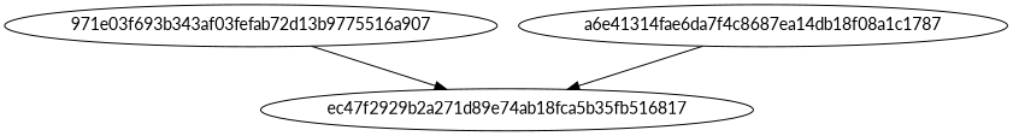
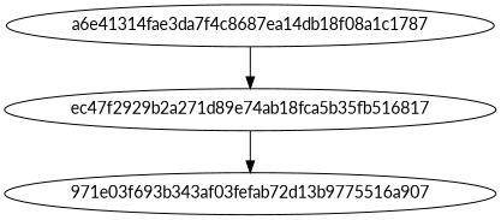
  digraph {
    fontname=Lato
    node [fontname=Lato]
    edge [fontname=Lato]
    "971e03f693b343af03fefab72d13b9775516a907"
    ec47f2929b2a271d89e74ab18fca5b35fb516817
-   a6e41314fae6da7f4c8687ea14db18f08a1c1787
-   "971e03f693b343af03fefab72d13b9775516a907" -> ec47f2929b2a271d89e74ab18fca5b35fb516817
+   a6e41314fae6da7f4c8687ea14db18f08a1c1787 [label=a6e41314fae3da7f4c8687ea14db18f08a1c1787]
+   ec47f2929b2a271d89e74ab18fca5b35fb516817 -> "971e03f693b343af03fefab72d13b9775516a907"
    a6e41314fae6da7f4c8687ea14db18f08a1c1787 -> ec47f2929b2a271d89e74ab18fca5b35fb516817
  }
